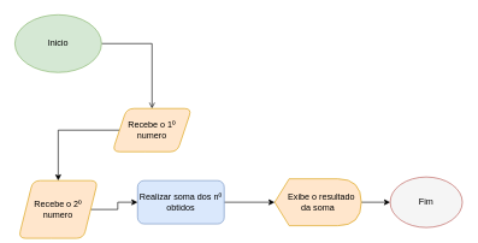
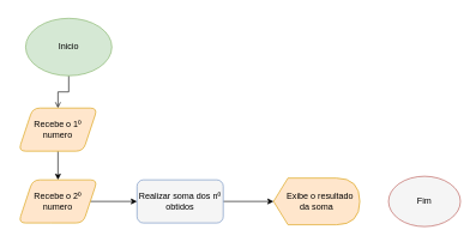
  <mxCell id="0" />
  <mxCell id="1" parent="0" />
  <mxCell id="2" value="" style="edgeStyle=orthogonalEdgeStyle;rounded=0;orthogonalLoop=1;jettySize=auto;html=1;endArrow=open;" edge="1" parent="1" source="3" target="5"><mxGeometry relative="1" as="geometry" /></mxCell>
- <mxCell id="3" value="Inicio" style="ellipse;whiteSpace=wrap;html=1;fillColor=#d5e8d4;strokeColor=#82b366;" vertex="1" parent="1"><mxGeometry x="20" y="20" width="120" height="80" as="geometry" /></mxCell>
+ <mxCell id="3" value="Inicio" style="ellipse;whiteSpace=wrap;html=1;fillColor=#d5e8d4;strokeColor=#82b366;" vertex="1" parent="1"><mxGeometry x="35" y="25" width="120" height="80" as="geometry" /></mxCell>
  <mxCell id="4" value="" style="edgeStyle=orthogonalEdgeStyle;rounded=0;orthogonalLoop=1;jettySize=auto;html=1;" edge="1" parent="1" source="5" target="7"><mxGeometry relative="1" as="geometry" /></mxCell>
- <mxCell id="5" value="Recebe o 1º numero" style="shape=parallelogram;perimeter=parallelogramPerimeter;whiteSpace=wrap;html=1;fixedSize=1;fillColor=#ffe6cc;strokeColor=#d79b00;rounded=1;" vertex="1" parent="1"><mxGeometry x="155" y="150" width="110" height="60" as="geometry" /></mxCell>
+ <mxCell id="5" value="Recebe o 1º numero" style="shape=parallelogram;perimeter=parallelogramPerimeter;whiteSpace=wrap;html=1;fixedSize=1;fillColor=#ffe6cc;strokeColor=#d79b00;rounded=1;" vertex="1" parent="1"><mxGeometry x="25" y="150" width="110" height="60" as="geometry" /></mxCell>
  <mxCell id="6" value="" style="edgeStyle=orthogonalEdgeStyle;rounded=0;orthogonalLoop=1;jettySize=auto;html=1;" edge="1" parent="1" source="7" target="9"><mxGeometry relative="1" as="geometry" /></mxCell>
- <mxCell id="7" value="Recebe o 2º numero" style="shape=parallelogram;perimeter=parallelogramPerimeter;whiteSpace=wrap;html=1;fixedSize=1;fillColor=#ffe6cc;strokeColor=#d79b00;rounded=1;" vertex="1" parent="1"><mxGeometry x="25" y="250" width="110" height="80" as="geometry" /></mxCell>
+ <mxCell id="7" value="Recebe o 2º numero" style="shape=parallelogram;perimeter=parallelogramPerimeter;whiteSpace=wrap;html=1;fixedSize=1;fillColor=#ffe6cc;strokeColor=#d79b00;rounded=1;" vertex="1" parent="1"><mxGeometry x="25" y="250" width="110" height="60" as="geometry" /></mxCell>
  <mxCell id="8" value="" style="edgeStyle=orthogonalEdgeStyle;rounded=0;orthogonalLoop=1;jettySize=auto;html=1;" edge="1" parent="1" source="9" target="11"><mxGeometry relative="1" as="geometry" /></mxCell>
- <mxCell id="9" value="Realizar soma dos nº obtidos" style="rounded=1;whiteSpace=wrap;html=1;fillColor=#dae8fc;strokeColor=#6c8ebf;" vertex="1" parent="1"><mxGeometry x="190" y="250" width="120" height="60" as="geometry" /></mxCell>
- <mxCell id="10" value="" style="edgeStyle=orthogonalEdgeStyle;rounded=0;orthogonalLoop=1;jettySize=auto;html=1;" edge="1" parent="1" source="11" target="12"><mxGeometry relative="1" as="geometry" /></mxCell>
+ <mxCell id="9" value="Realizar soma dos nº obtidos" style="rounded=1;whiteSpace=wrap;html=1;fillColor=#f5f5f5;strokeColor=#6c8ebf;" vertex="1" parent="1"><mxGeometry x="190" y="250" width="120" height="60" as="geometry" /></mxCell>
  <mxCell id="11" value="&amp;nbsp; &amp;nbsp;Exibe o resultado da soma" style="shape=display;whiteSpace=wrap;html=1;size=0.167;fillColor=#ffe6cc;strokeColor=#d79b00;" vertex="1" parent="1"><mxGeometry x="380" y="247.5" width="120" height="65" as="geometry" /></mxCell>
  <mxCell id="12" value="Fim" style="ellipse;whiteSpace=wrap;html=1;fillColor=#f5f5f5;strokeColor=#b85450;" vertex="1" parent="1"><mxGeometry x="540" y="245" width="100" height="70" as="geometry" /></mxCell>
